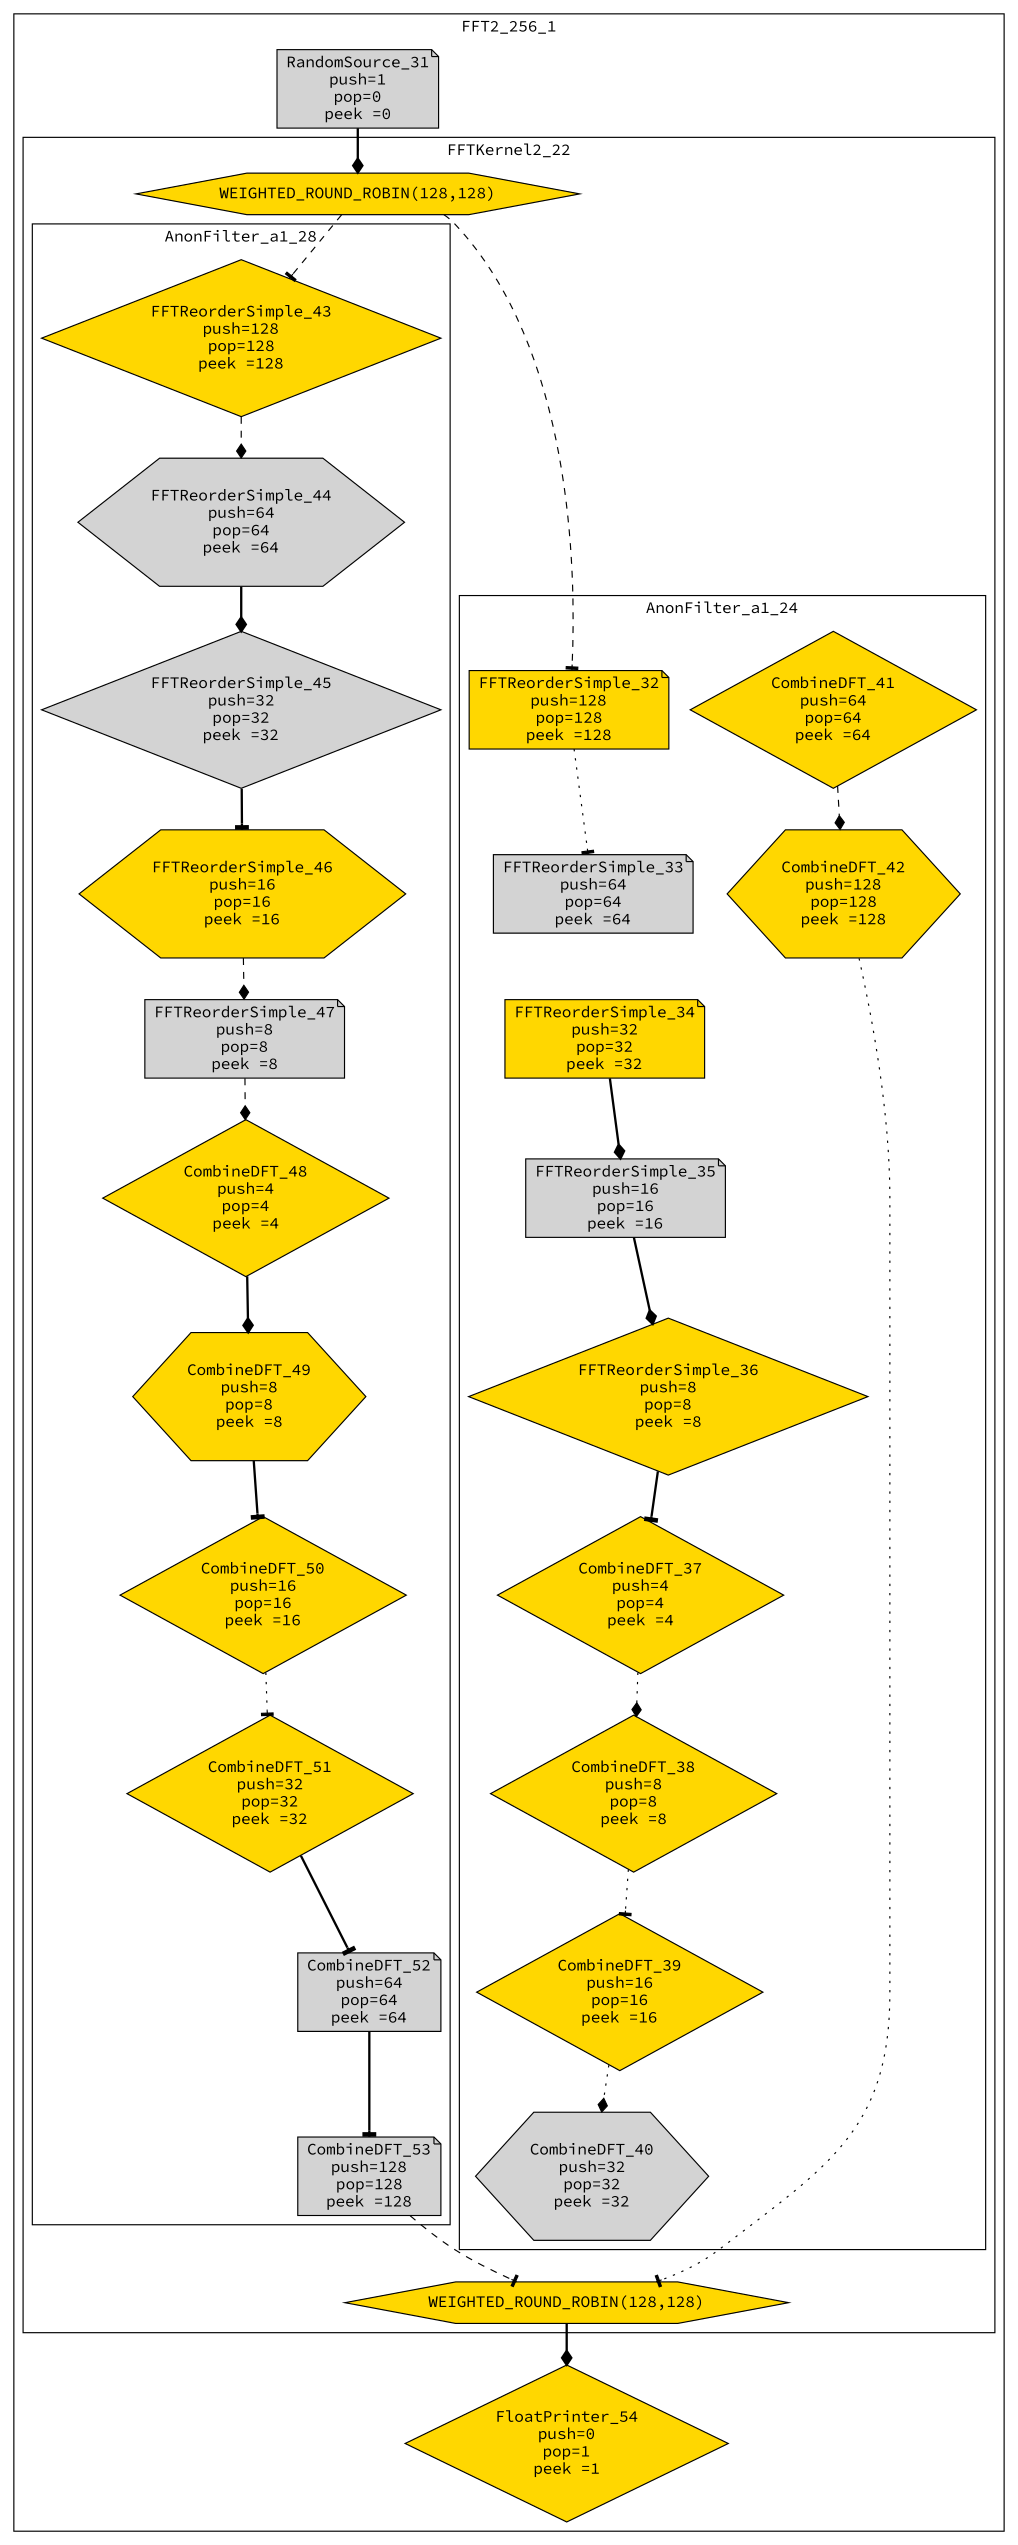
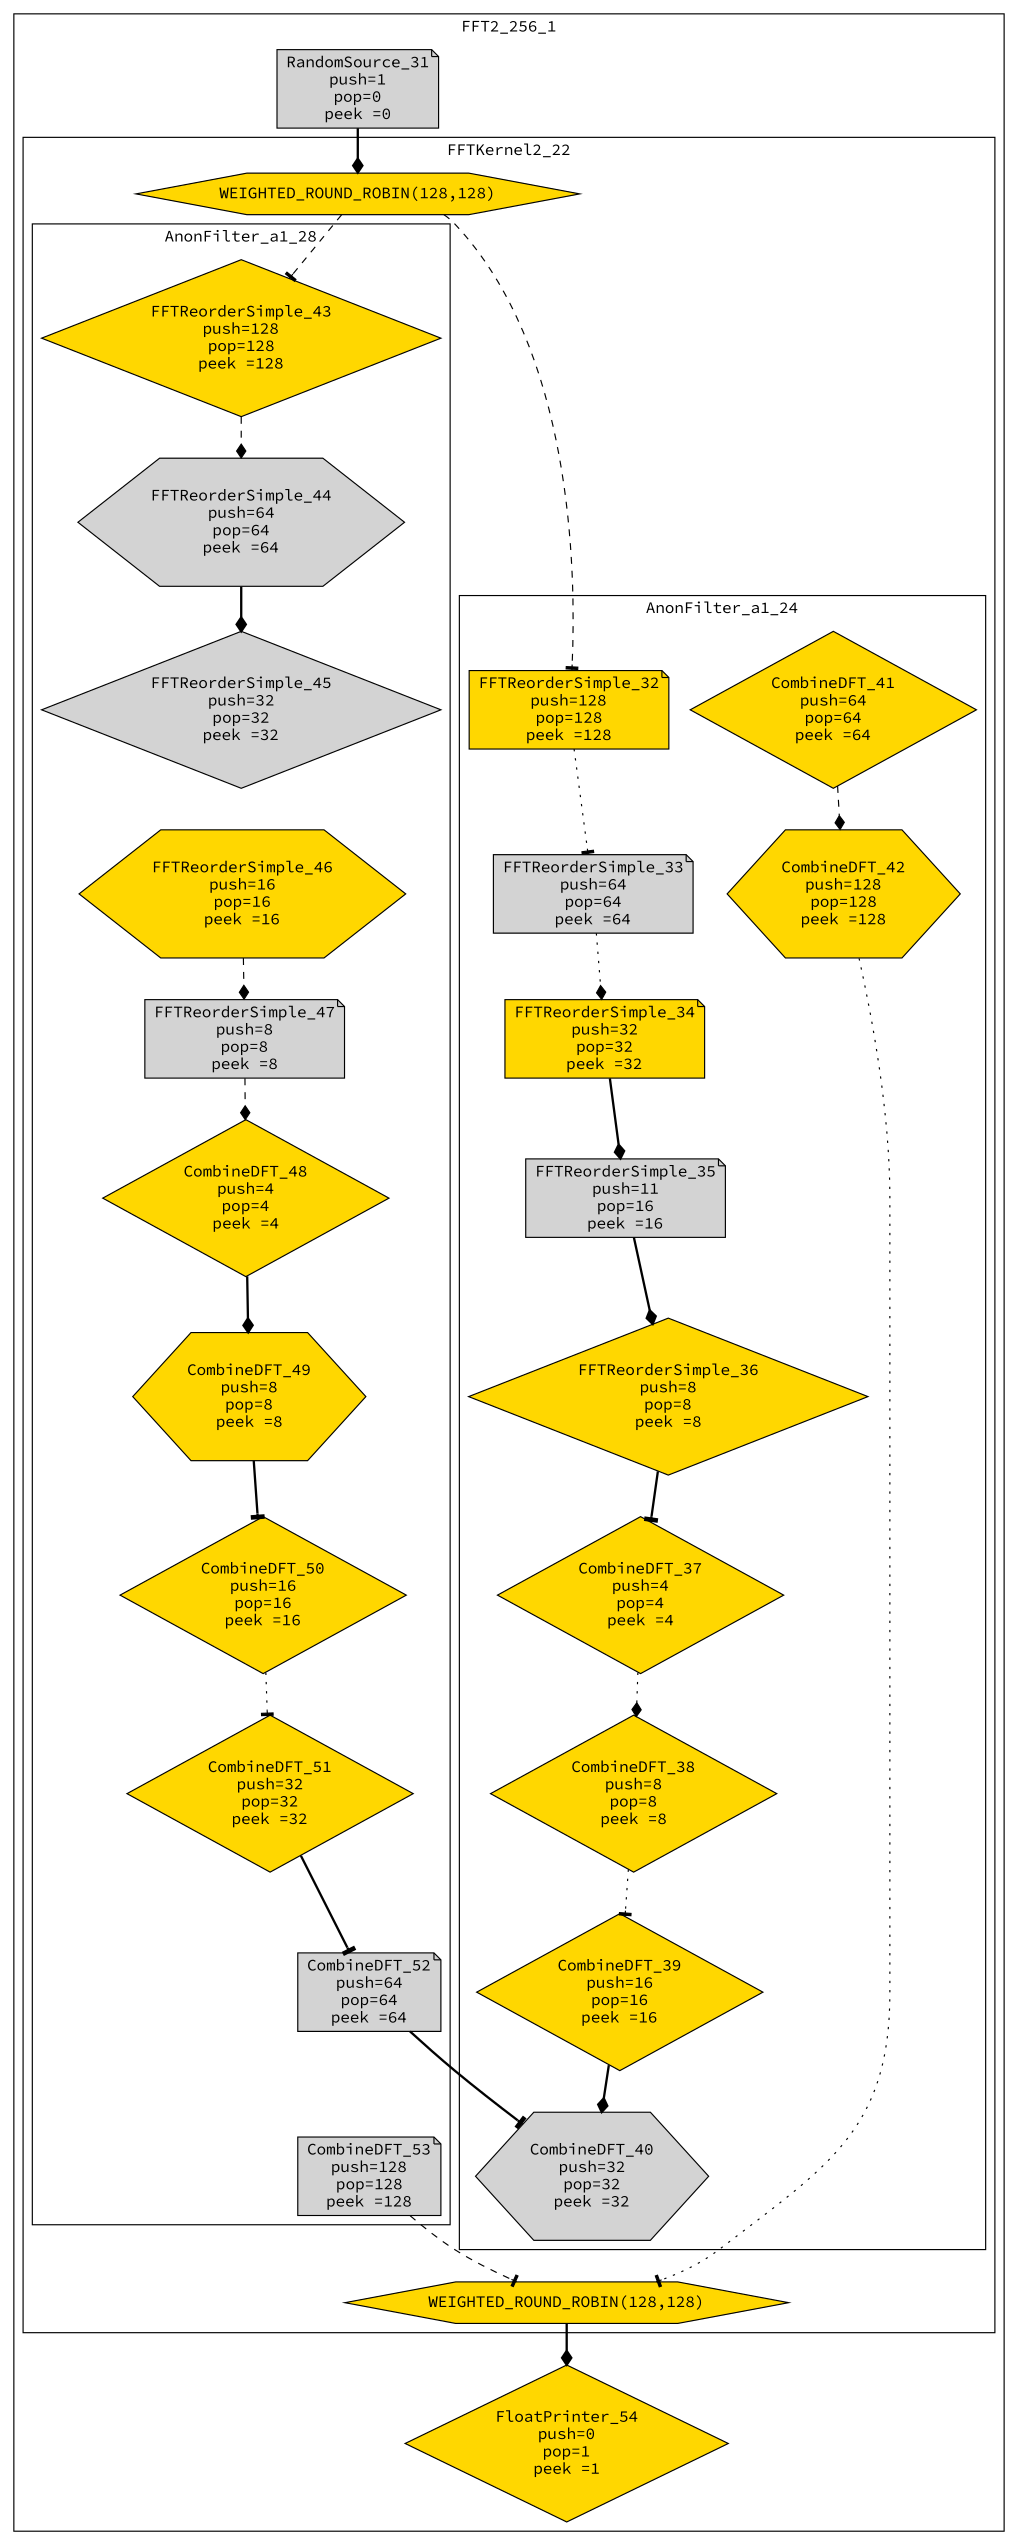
  digraph {
    fontname="Source Code Pro"
    node [fillcolor=gold fontname="Source Code Pro" shape=diamond style=filled]
    edge [arrowhead=diamond fontname="Source Code Pro" style=bold]
    n1 [label="FFTReorderSimple_43\npush=128\npop=128\npeek =128"]
    n2 [fillcolor=lightgrey label="FFTReorderSimple_44\npush=64\npop=64\npeek =64" shape=hexagon]
    n3 [fillcolor=lightgrey label="FFTReorderSimple_45\npush=32\npop=32\npeek =32"]
    n4 [label="FFTReorderSimple_46\npush=16\npop=16\npeek =16" shape=hexagon]
    n5 [fillcolor=lightgrey label="FFTReorderSimple_47\npush=8\npop=8\npeek =8" shape=note]
    n6 [label="CombineDFT_48\npush=4\npop=4\npeek =4"]
    n7 [label="CombineDFT_49\npush=8\npop=8\npeek =8" shape=hexagon]
    n8 [label="CombineDFT_50\npush=16\npop=16\npeek =16"]
    n9 [label="CombineDFT_51\npush=32\npop=32\npeek =32"]
    n10 [fillcolor=lightgrey label="CombineDFT_52\npush=64\npop=64\npeek =64" shape=note]
    n11 [fillcolor=lightgrey label="CombineDFT_53\npush=128\npop=128\npeek =128" shape=note]
    n12 [label="FFTReorderSimple_32\npush=128\npop=128\npeek =128" shape=note]
    n13 [fillcolor=lightgrey label="FFTReorderSimple_33\npush=64\npop=64\npeek =64" shape=note]
    n14 [label="FFTReorderSimple_34\npush=32\npop=32\npeek =32" shape=note]
-   n15 [fillcolor=lightgrey label="FFTReorderSimple_35\npush=16\npop=16\npeek =16" shape=note]
+   n15 [fillcolor=lightgrey label="FFTReorderSimple_35\npush=11\npop=16\npeek =16" shape=note]
    n16 [label="FFTReorderSimple_36\npush=8\npop=8\npeek =8"]
    n17 [label="CombineDFT_37\npush=4\npop=4\npeek =4"]
    n18 [label="CombineDFT_38\npush=8\npop=8\npeek =8"]
    n19 [label="CombineDFT_39\npush=16\npop=16\npeek =16"]
    n20 [fillcolor=lightgrey label="CombineDFT_40\npush=32\npop=32\npeek =32" shape=hexagon]
    n21 [label="CombineDFT_41\npush=64\npop=64\npeek =64"]
    n22 [label="CombineDFT_42\npush=128\npop=128\npeek =128" shape=hexagon]
    n23 [label="WEIGHTED_ROUND_ROBIN(128,128)" shape=hexagon]
    n24 [label="WEIGHTED_ROUND_ROBIN(128,128)" shape=hexagon]
    n25 [fillcolor=lightgrey label="RandomSource_31\npush=1\npop=0\npeek =0" shape=note]
    n26 [label="FloatPrinter_54\npush=0\npop=1\npeek =1"]
    subgraph cluster_1 {
      label=FFT2_256_1
      n25
      n26
      subgraph cluster_2 {
        label=FFTKernel2_22
        n23
        n24
        subgraph cluster_3 {
          label=AnonFilter_a1_28
          n1
          n2
          n3
          n4
          n5
          n6
          n7
          n8
          n9
          n10
          n11
        }
        subgraph cluster_4 {
          label=AnonFilter_a1_24
          n12
          n13
          n14
          n15
          n16
          n17
          n18
          n19
          n20
          n21
          n22
        }
      }
    }
    n1 -> n2 [style=dashed]
    n2 -> n3
-   n3 -> n4 [arrowhead=tee]
    n4 -> n5 [style=dashed]
    n5 -> n6 [style=dashed]
    n6 -> n7
    n7 -> n8 [arrowhead=tee]
    n8 -> n9 [arrowhead=tee style=dotted]
    n9 -> n10 [arrowhead=tee]
-   n10 -> n11 [arrowhead=tee]
+   n10 -> n20 [arrowhead=tee]
    n11 -> n24 [arrowhead=tee style=dashed]
    n12 -> n13 [arrowhead=tee style=dotted]
+   n13 -> n14 [style=dotted]
    n14 -> n15
    n15 -> n16
    n16 -> n17 [arrowhead=tee]
    n17 -> n18 [style=dotted]
    n18 -> n19 [arrowhead=tee style=dotted]
-   n19 -> n20 [style=dotted]
+   n19 -> n20
    n21 -> n22 [style=dashed]
    n22 -> n24 [arrowhead=tee style=dotted]
    n23 -> n1 [arrowhead=tee style=dashed]
    n23 -> n12 [arrowhead=tee style=dashed]
    n24 -> n26
    n25 -> n23
  }
